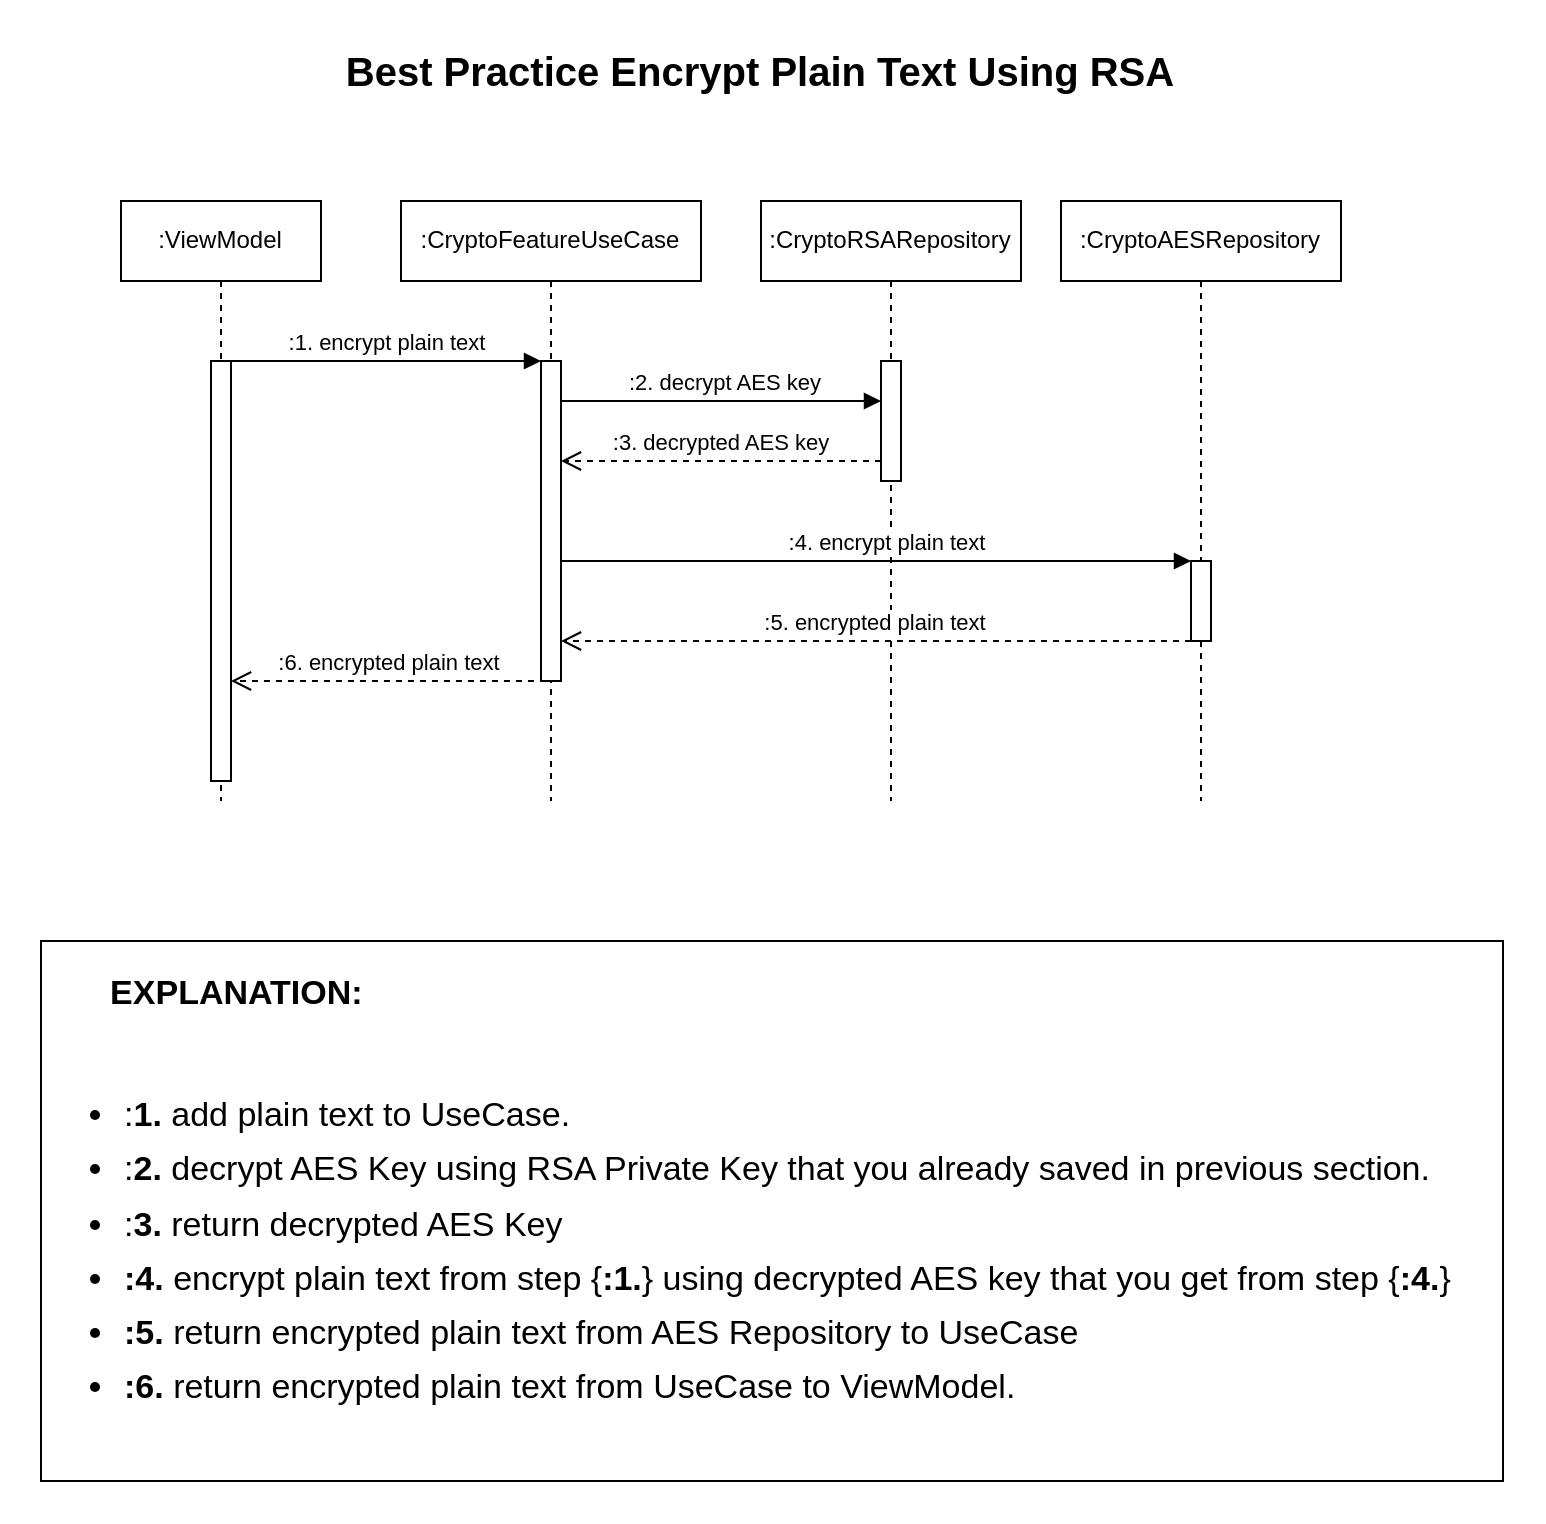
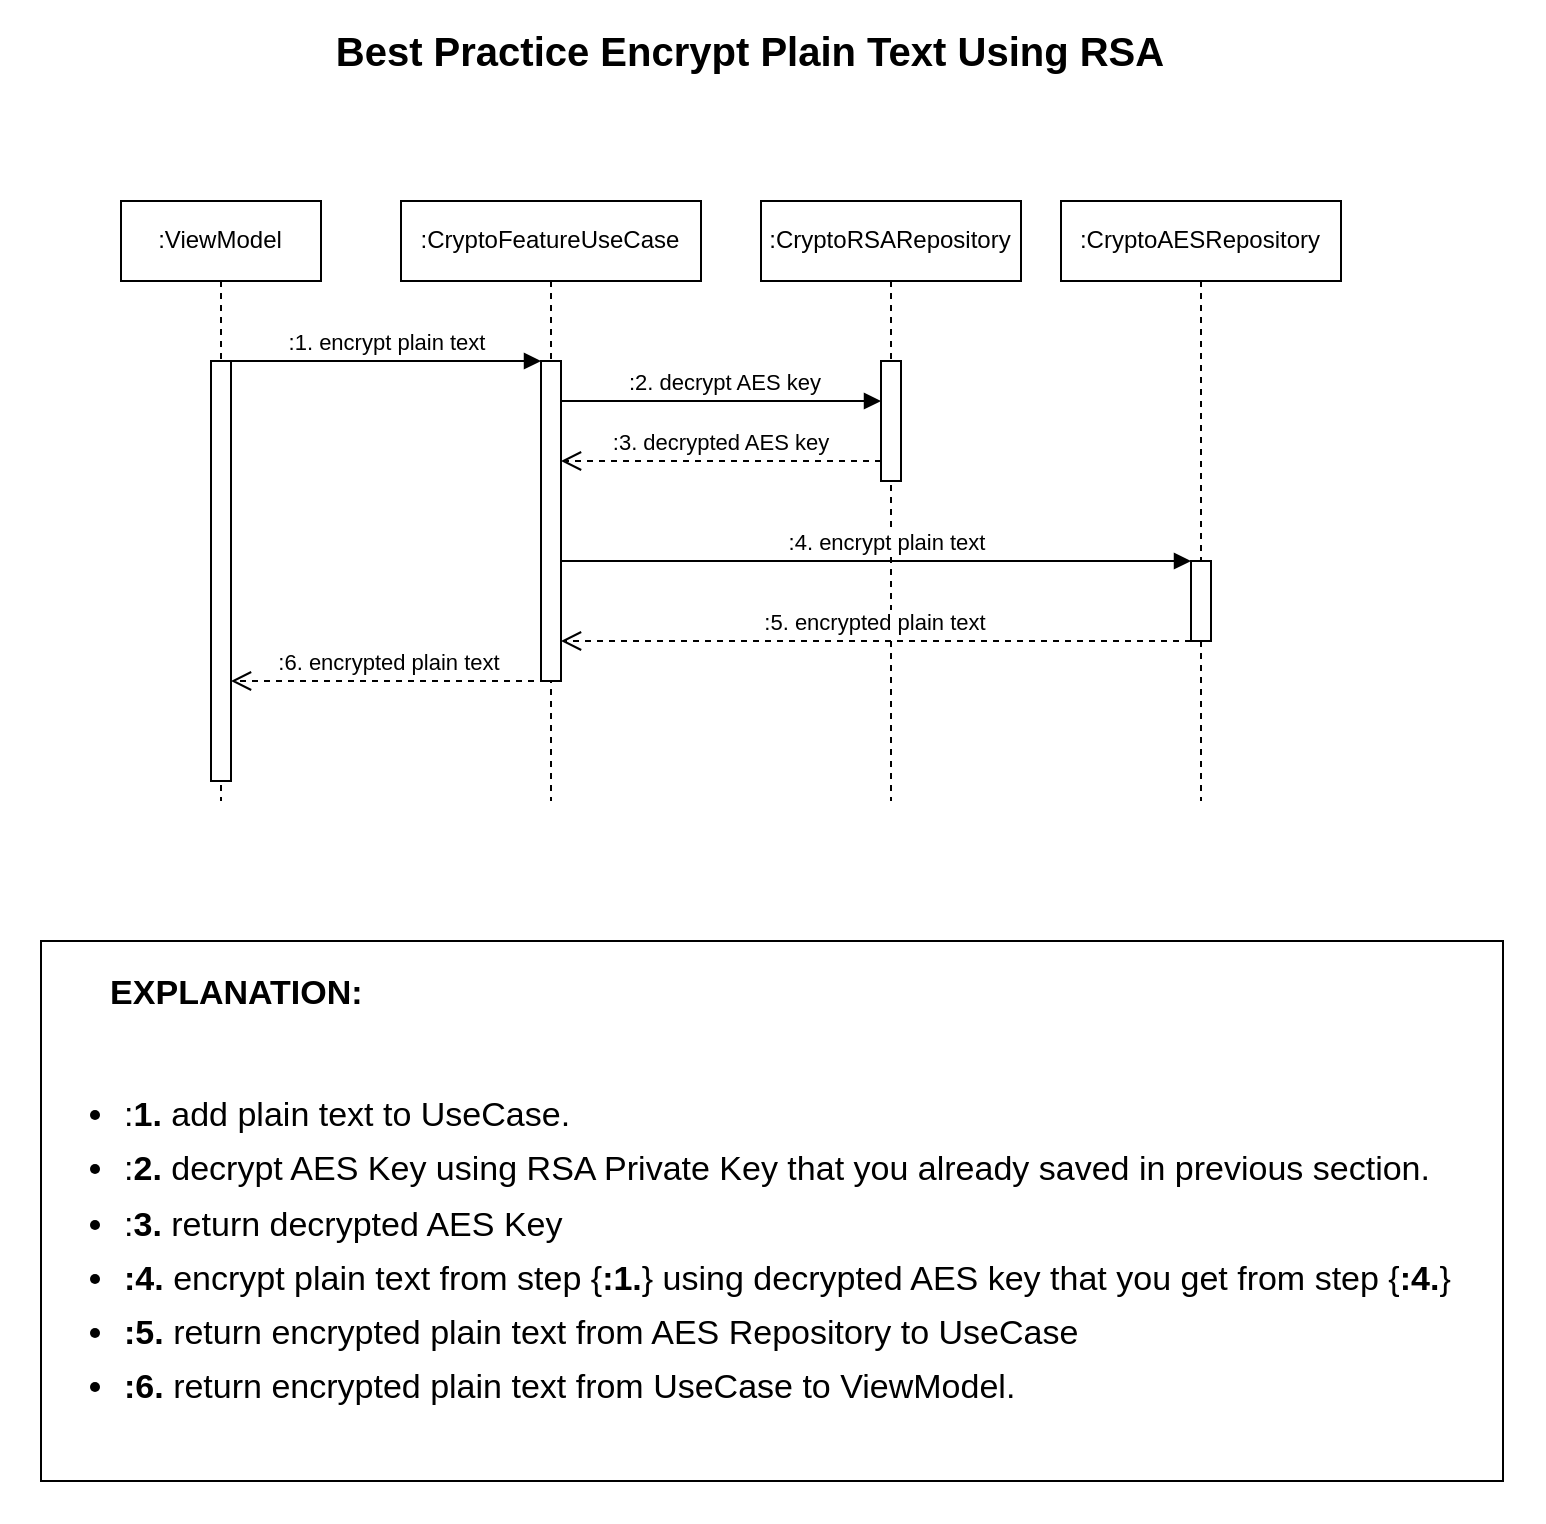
  <mxCell id="0" />
  <mxCell id="1" parent="0" />
  <mxCell id="2" value=":ViewModel" style="shape=umlLifeline;perimeter=lifelinePerimeter;whiteSpace=wrap;html=1;container=1;dropTarget=0;collapsible=0;recursiveResize=0;outlineConnect=0;portConstraint=eastwest;newEdgeStyle={&quot;curved&quot;:0,&quot;rounded&quot;:0};" vertex="1" parent="1"><mxGeometry x="60" y="100" width="100" height="300" as="geometry" /></mxCell>
  <mxCell id="3" value="" style="html=1;points=[[0,0,0,0,5],[0,1,0,0,-5],[1,0,0,0,5],[1,1,0,0,-5]];perimeter=orthogonalPerimeter;outlineConnect=0;targetShapes=umlLifeline;portConstraint=eastwest;newEdgeStyle={&quot;curved&quot;:0,&quot;rounded&quot;:0};" vertex="1" parent="2"><mxGeometry x="45" y="80" width="10" height="210" as="geometry" /></mxCell>
  <mxCell id="4" value=":CryptoFeatureUseCase" style="shape=umlLifeline;perimeter=lifelinePerimeter;whiteSpace=wrap;html=1;container=1;dropTarget=0;collapsible=0;recursiveResize=0;outlineConnect=0;portConstraint=eastwest;newEdgeStyle={&quot;curved&quot;:0,&quot;rounded&quot;:0};" vertex="1" parent="1"><mxGeometry x="200" y="100" width="150" height="300" as="geometry" /></mxCell>
  <mxCell id="5" value="" style="html=1;points=[[0,0,0,0,5],[0,1,0,0,-5],[1,0,0,0,5],[1,1,0,0,-5]];perimeter=orthogonalPerimeter;outlineConnect=0;targetShapes=umlLifeline;portConstraint=eastwest;newEdgeStyle={&quot;curved&quot;:0,&quot;rounded&quot;:0};" vertex="1" parent="4"><mxGeometry x="70" y="80" width="10" height="160" as="geometry" /></mxCell>
  <mxCell id="6" value=":CryptoRSARepository" style="shape=umlLifeline;perimeter=lifelinePerimeter;whiteSpace=wrap;html=1;container=1;dropTarget=0;collapsible=0;recursiveResize=0;outlineConnect=0;portConstraint=eastwest;newEdgeStyle={&quot;curved&quot;:0,&quot;rounded&quot;:0};" vertex="1" parent="1"><mxGeometry x="380" y="100" width="130" height="300" as="geometry" /></mxCell>
  <mxCell id="7" value="" style="html=1;points=[[0,0,0,0,5],[0,1,0,0,-5],[1,0,0,0,5],[1,1,0,0,-5]];perimeter=orthogonalPerimeter;outlineConnect=0;targetShapes=umlLifeline;portConstraint=eastwest;newEdgeStyle={&quot;curved&quot;:0,&quot;rounded&quot;:0};" vertex="1" parent="6"><mxGeometry x="60" y="80" width="10" height="60" as="geometry" /></mxCell>
  <mxCell id="8" value=":1. encrypt plain text" style="html=1;verticalAlign=bottom;endArrow=block;curved=0;rounded=0;" edge="1" parent="1"><mxGeometry width="80" relative="1" as="geometry"><mxPoint x="115" y="180" as="sourcePoint" /><mxPoint x="270" y="180" as="targetPoint" /></mxGeometry></mxCell>
  <mxCell id="9" value=":2. decrypt AES key" style="html=1;verticalAlign=bottom;endArrow=block;curved=0;rounded=0;" edge="1" parent="1" target="7"><mxGeometry x="0.031" width="80" relative="1" as="geometry"><mxPoint x="280" y="200" as="sourcePoint" /><mxPoint x="435" y="200" as="targetPoint" /><mxPoint as="offset" /></mxGeometry></mxCell>
  <mxCell id="10" value=":3. decrypted AES key" style="html=1;verticalAlign=bottom;endArrow=open;dashed=1;endSize=8;curved=0;rounded=0;" edge="1" parent="1" source="7"><mxGeometry relative="1" as="geometry"><mxPoint x="435" y="230" as="sourcePoint" /><mxPoint x="280" y="230" as="targetPoint" /></mxGeometry></mxCell>
  <mxCell id="11" value=":CryptoAESRepository" style="shape=umlLifeline;perimeter=lifelinePerimeter;whiteSpace=wrap;html=1;container=1;dropTarget=0;collapsible=0;recursiveResize=0;outlineConnect=0;portConstraint=eastwest;newEdgeStyle={&quot;curved&quot;:0,&quot;rounded&quot;:0};" vertex="1" parent="1"><mxGeometry x="530" y="100" width="140" height="300" as="geometry" /></mxCell>
  <mxCell id="12" value="" style="html=1;points=[[0,0,0,0,5],[0,1,0,0,-5],[1,0,0,0,5],[1,1,0,0,-5]];perimeter=orthogonalPerimeter;outlineConnect=0;targetShapes=umlLifeline;portConstraint=eastwest;newEdgeStyle={&quot;curved&quot;:0,&quot;rounded&quot;:0};" vertex="1" parent="11"><mxGeometry x="65" y="180" width="10" height="40" as="geometry" /></mxCell>
  <mxCell id="13" value=":4. encrypt plain text" style="html=1;verticalAlign=bottom;endArrow=block;curved=0;rounded=0;" edge="1" parent="1" target="12"><mxGeometry x="0.033" width="80" relative="1" as="geometry"><mxPoint x="280" y="280" as="sourcePoint" /><mxPoint x="435" y="280" as="targetPoint" /><mxPoint as="offset" /></mxGeometry></mxCell>
  <mxCell id="14" value=":5. encrypted plain text" style="html=1;verticalAlign=bottom;endArrow=open;dashed=1;endSize=8;curved=0;rounded=0;" edge="1" parent="1" target="5"><mxGeometry relative="1" as="geometry"><mxPoint x="595" y="320" as="sourcePoint" /><mxPoint x="440" y="320" as="targetPoint" /></mxGeometry></mxCell>
  <mxCell id="15" value=":6. encrypted plain text" style="html=1;verticalAlign=bottom;endArrow=open;dashed=1;endSize=8;curved=0;rounded=0;" edge="1" parent="1" target="3"><mxGeometry x="-0.001" relative="1" as="geometry"><mxPoint x="272.5" y="340" as="sourcePoint" /><mxPoint x="140" y="340" as="targetPoint" /><mxPoint as="offset" /></mxGeometry></mxCell>
- <mxCell id="16" value="&lt;font style=&quot;font-size: 20px;&quot;&gt;&lt;b&gt;Best Practice Encrypt Plain Text Using RSA&lt;/b&gt;&lt;/font&gt;" style="text;html=1;strokeColor=none;fillColor=none;align=center;verticalAlign=middle;whiteSpace=wrap;rounded=0;" vertex="1" parent="1"><mxGeometry x="130" y="20" width="500" height="30" as="geometry" /></mxCell>
+ <mxCell id="16" value="&lt;font style=&quot;font-size: 20px;&quot;&gt;&lt;b&gt;Best Practice Encrypt Plain Text Using RSA&lt;/b&gt;&lt;/font&gt;" style="text;html=1;strokeColor=none;fillColor=none;align=center;verticalAlign=middle;whiteSpace=wrap;rounded=0;" vertex="1" parent="1"><mxGeometry x="125" y="10" width="500" height="30" as="geometry" /></mxCell>
  <mxCell id="17" value="&lt;font style=&quot;font-size: 17px;&quot;&gt;&lt;b style=&quot;&quot;&gt;&amp;nbsp; &amp;nbsp; &amp;nbsp; &amp;nbsp;EXPLANATION&lt;span style=&quot;background-color: rgb(255, 255, 255);&quot;&gt;:&lt;/span&gt;&lt;br&gt;&lt;/b&gt;&lt;br&gt;&lt;ul style=&quot;background-color: rgb(255, 255, 255); line-height: 160%;&quot;&gt;&lt;li style=&quot;&quot;&gt;:&lt;b&gt;1.&lt;/b&gt; add plain text to UseCase.&lt;/li&gt;&lt;li style=&quot;border-color: var(--border-color);&quot;&gt;:&lt;b style=&quot;border-color: var(--border-color);&quot;&gt;2.&lt;/b&gt;&amp;nbsp;decrypt AES Key using RSA Private Key that you already saved in previous section.&lt;/li&gt;&lt;li style=&quot;&quot;&gt;:&lt;b&gt;3.&lt;/b&gt; return decrypted AES Key&lt;/li&gt;&lt;li style=&quot;&quot;&gt;&lt;b&gt;:4.&lt;/b&gt; encrypt plain text from step {&lt;b&gt;:1.&lt;/b&gt;} using decrypted AES key that you get from step {&lt;b&gt;:4.&lt;/b&gt;}&lt;/li&gt;&lt;li style=&quot;&quot;&gt;&lt;b&gt;:5. &lt;/b&gt;return encrypted plain text from AES Repository to UseCase&lt;/li&gt;&lt;li style=&quot;&quot;&gt;&lt;b style=&quot;&quot;&gt;:6. &lt;/b&gt;return encrypted plain text from UseCase to ViewModel.&lt;/li&gt;&lt;/ul&gt;&lt;/font&gt;" style="text;html=1;align=left;verticalAlign=middle;whiteSpace=wrap;rounded=0;fillColor=#ffffff;strokeColor=default;" vertex="1" parent="1"><mxGeometry x="20" y="470" width="731" height="270" as="geometry" /></mxCell>
